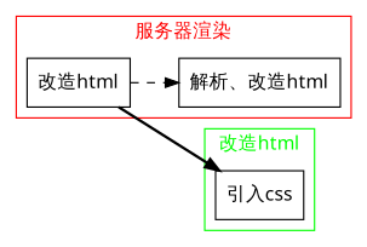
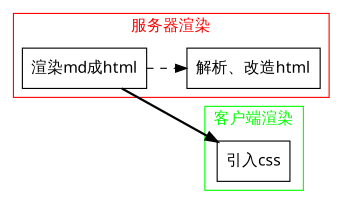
  digraph {
    fontname="MICROSOFT YAHEI"
    rankdir=LR
    splines=FALSE
    node [fontname="MICROSOFT YAHEI" shape=box]
-   n1 [label="改造html"]
+   n1 [label="渲染md成html"]
    n2 [label="解析、改造html"]
    n3 [label="引入css"]
    subgraph cluster_1 {
      color=red
      fontcolor=red
      label="服务器渲染"
      n1
      n2
    }
    subgraph cluster_2 {
      color=green
      fontcolor=green
-     label="改造html"
+     label="客户端渲染"
      n3
    }
    n1 -> n2 [style=dashed]
    n1 -> n3 [style=bold]
  }
